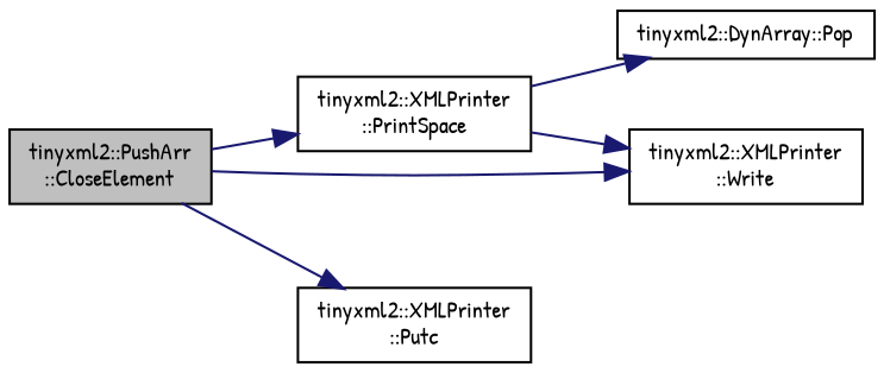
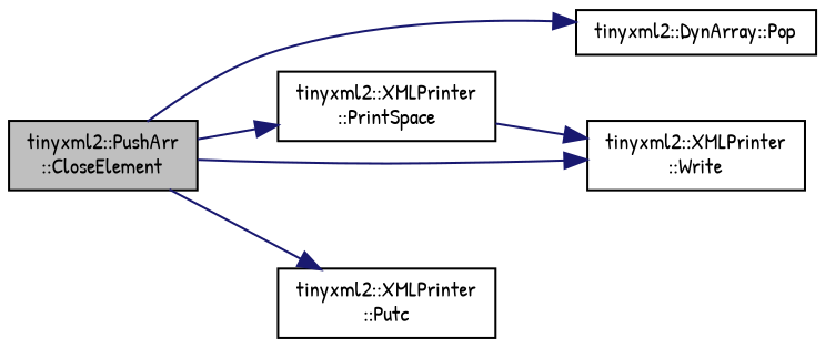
  digraph {
    fontname="Patrick Hand"
    rankdir=LR
    node [color=black fillcolor=white fontname="Patrick Hand" fontsize=10 shape=record style=filled]
    edge [color=midnightblue fontname="Patrick Hand" fontsize=10 labelfontname=Helvetica labelfontsize=10 style=solid]
    n1 [fillcolor=grey75 fontcolor=black height=0.2 label="tinyxml2::PushArr\l::CloseElement" width=0.4]
    n2 [height=0.2 label="tinyxml2::DynArray::Pop" width=0.4]
    n3 [height=0.2 label="tinyxml2::XMLPrinter\l::PrintSpace" width=0.4]
    n4 [height=0.2 label="tinyxml2::XMLPrinter\l::Write" width=0.4]
    n5 [height=0.2 label="tinyxml2::XMLPrinter\l::Putc" width=0.4]
-   n3 -> n2
+   n1 -> n2
    n1 -> n3
    n1 -> n4
    n1 -> n5
    n3 -> n4
  }
